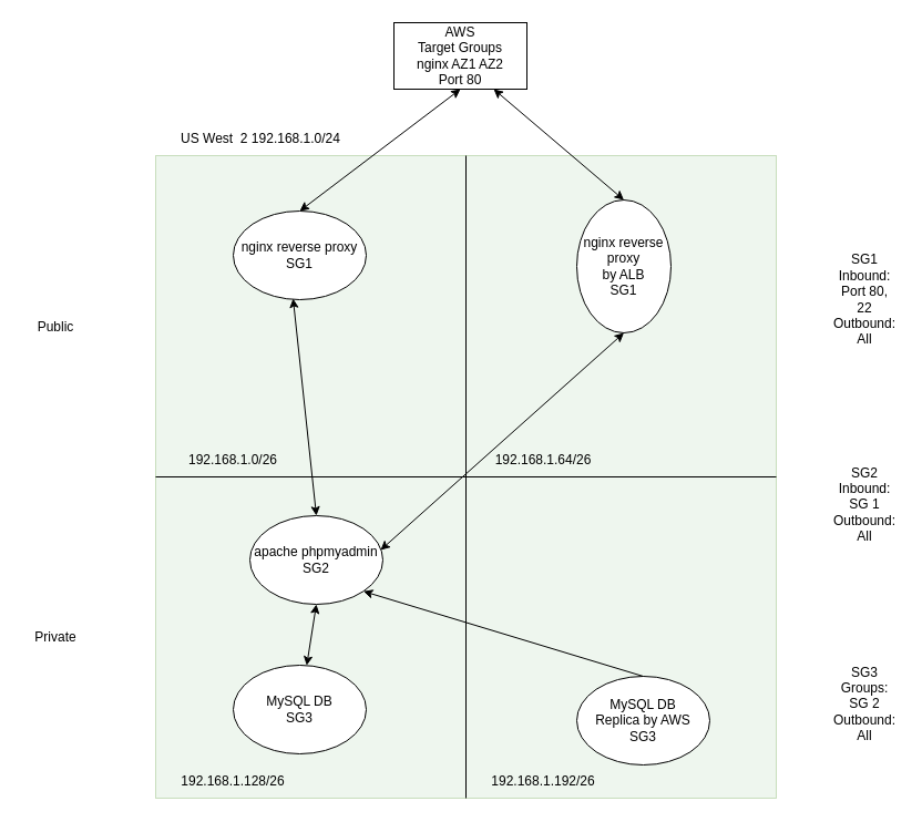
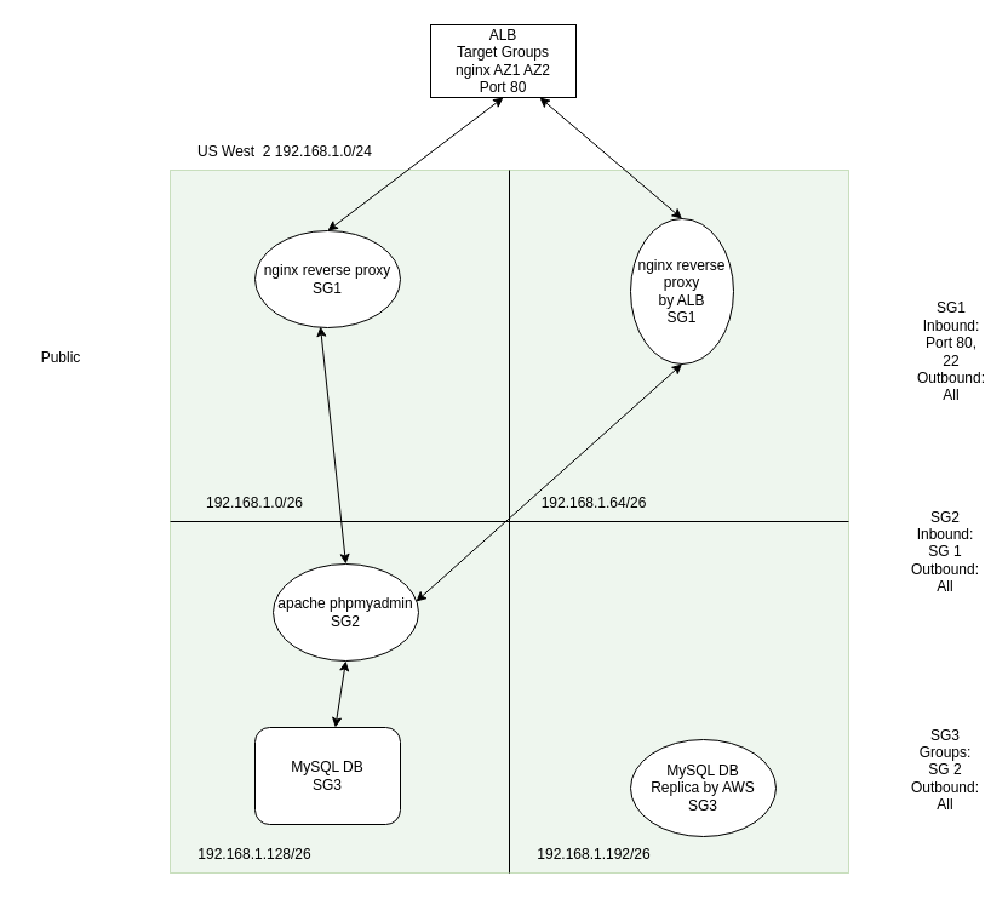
  <mxCell id="0" />
  <mxCell id="1" parent="0" />
  <mxCell id="2" value="" style="rounded=0;whiteSpace=wrap;html=1;fillColor=#d5e8d4;strokeColor=#82b366;opacity=40;" parent="1" vertex="1"><mxGeometry x="140" y="140" width="560" height="580" as="geometry" /></mxCell>
  <mxCell id="3" value="" style="endArrow=none;html=1;rounded=0;entryX=0.5;entryY=0;entryDx=0;entryDy=0;exitX=0.5;exitY=1;exitDx=0;exitDy=0;" parent="1" source="2" target="2" edge="1"><mxGeometry width="50" height="50" relative="1" as="geometry"><mxPoint x="390" y="430" as="sourcePoint" /><mxPoint x="440" y="380" as="targetPoint" /></mxGeometry></mxCell>
  <mxCell id="4" value="" style="endArrow=none;html=1;rounded=0;exitX=0;exitY=0.5;exitDx=0;exitDy=0;entryX=1;entryY=0.5;entryDx=0;entryDy=0;" parent="1" source="2" target="2" edge="1"><mxGeometry width="50" height="50" relative="1" as="geometry"><mxPoint x="390" y="430" as="sourcePoint" /><mxPoint x="440" y="380" as="targetPoint" /></mxGeometry></mxCell>
  <mxCell id="5" value="Public" style="text;html=1;strokeColor=none;fillColor=none;align=center;verticalAlign=middle;whiteSpace=wrap;rounded=0;opacity=50;" parent="1" vertex="1"><mxGeometry x="20" y="280" width="60" height="30" as="geometry" /></mxCell>
- <mxCell id="6" value="Private" style="text;html=1;strokeColor=none;fillColor=none;align=center;verticalAlign=middle;whiteSpace=wrap;rounded=0;opacity=50;" parent="1" vertex="1"><mxGeometry x="20" y="560" width="60" height="30" as="geometry" /></mxCell>
  <mxCell id="7" value="US West&amp;nbsp; 2 192.168.1.0/24" style="text;html=1;strokeColor=none;fillColor=none;align=center;verticalAlign=middle;whiteSpace=wrap;rounded=0;opacity=50;" parent="1" vertex="1"><mxGeometry x="140" y="110" width="190" height="30" as="geometry" /></mxCell>
  <mxCell id="8" value="192.168.1.0/26" style="text;html=1;strokeColor=none;fillColor=none;align=center;verticalAlign=middle;whiteSpace=wrap;rounded=0;opacity=50;" parent="1" vertex="1"><mxGeometry x="140" y="400" width="140" height="30" as="geometry" /></mxCell>
  <mxCell id="9" value="192.168.1.64/26" style="text;html=1;strokeColor=none;fillColor=none;align=center;verticalAlign=middle;whiteSpace=wrap;rounded=0;opacity=50;" parent="1" vertex="1"><mxGeometry x="420" y="400" width="140" height="30" as="geometry" /></mxCell>
  <mxCell id="10" value="192.168.1.128/26" style="text;html=1;strokeColor=none;fillColor=none;align=center;verticalAlign=middle;whiteSpace=wrap;rounded=0;opacity=50;" parent="1" vertex="1"><mxGeometry x="140" y="690" width="140" height="30" as="geometry" /></mxCell>
  <mxCell id="11" value="192.168.1.192/26" style="text;html=1;strokeColor=none;fillColor=none;align=center;verticalAlign=middle;whiteSpace=wrap;rounded=0;opacity=50;" parent="1" vertex="1"><mxGeometry x="420" y="690" width="140" height="30" as="geometry" /></mxCell>
- <mxCell id="12" value="MySQL DB&lt;br&gt;SG3" style="ellipse;whiteSpace=wrap;html=1;" vertex="1" parent="1"><mxGeometry x="210" y="600" width="120" height="80" as="geometry" /></mxCell>
+ <mxCell id="12" value="MySQL DB&lt;br&gt;SG3" style="whiteSpace=wrap;html=1;rounded=1;" vertex="1" parent="1"><mxGeometry x="210" y="600" width="120" height="80" as="geometry" /></mxCell>
  <mxCell id="13" value="MySQL DB&lt;br&gt;Replica by AWS&lt;br&gt;SG3" style="ellipse;whiteSpace=wrap;html=1;" vertex="1" parent="1"><mxGeometry x="520" y="610" width="120" height="80" as="geometry" /></mxCell>
  <mxCell id="14" value="apache phpmyadmin&lt;br&gt;SG2" style="ellipse;whiteSpace=wrap;html=1;" vertex="1" parent="1"><mxGeometry x="225" y="465" width="120" height="80" as="geometry" /></mxCell>
  <mxCell id="15" value="" style="endArrow=classic;startArrow=classic;html=1;rounded=0;exitX=0.5;exitY=1;exitDx=0;exitDy=0;" edge="1" parent="1" source="14" target="12"><mxGeometry width="50" height="50" relative="1" as="geometry"><mxPoint x="280" y="500" as="sourcePoint" /><mxPoint x="330" y="450" as="targetPoint" /></mxGeometry></mxCell>
- <mxCell id="16" value="" style="endArrow=classic;html=1;rounded=0;entryX=1;entryY=1;entryDx=0;entryDy=0;exitX=0.5;exitY=0;exitDx=0;exitDy=0;" edge="1" parent="1" source="13" target="14"><mxGeometry width="50" height="50" relative="1" as="geometry"><mxPoint x="390" y="310" as="sourcePoint" /><mxPoint x="440" y="260" as="targetPoint" /></mxGeometry></mxCell>
- <mxCell id="17" value="AWS&lt;br&gt;Target Groups&lt;br&gt;nginx AZ1 AZ2&lt;br&gt;Port 80" style="rounded=0;whiteSpace=wrap;html=1;" vertex="1" parent="1"><mxGeometry x="355" y="20" width="120" height="60" as="geometry" /></mxCell>
+ <mxCell id="17" value="ALB&lt;br&gt;Target Groups&lt;br&gt;nginx AZ1 AZ2&lt;br&gt;Port 80" style="rounded=0;whiteSpace=wrap;html=1;" vertex="1" parent="1"><mxGeometry x="355" y="20" width="120" height="60" as="geometry" /></mxCell>
  <mxCell id="18" value="" style="endArrow=classic;startArrow=classic;html=1;rounded=0;exitX=0.5;exitY=0;exitDx=0;exitDy=0;entryX=0.5;entryY=1;entryDx=0;entryDy=0;" edge="1" parent="1" source="22" target="17"><mxGeometry width="50" height="50" relative="1" as="geometry"><mxPoint x="390" y="290" as="sourcePoint" /><mxPoint x="440" y="240" as="targetPoint" /></mxGeometry></mxCell>
  <mxCell id="19" value="" style="endArrow=classic;startArrow=classic;html=1;rounded=0;entryX=0.75;entryY=1;entryDx=0;entryDy=0;exitX=0.5;exitY=0;exitDx=0;exitDy=0;" edge="1" parent="1" source="23" target="17"><mxGeometry width="50" height="50" relative="1" as="geometry"><mxPoint x="390" y="290" as="sourcePoint" /><mxPoint x="440" y="240" as="targetPoint" /></mxGeometry></mxCell>
- <mxCell id="20" value="SG1&lt;br&gt;Inbound: Port 80, 22&lt;br&gt;Outbound: All" style="text;html=1;strokeColor=none;fillColor=none;align=center;verticalAlign=middle;whiteSpace=wrap;rounded=0;" vertex="1" parent="1"><mxGeometry x="750" y="195" width="60" height="150" as="geometry" /></mxCell>
+ <mxCell id="20" value="SG1&lt;br&gt;Inbound: Port 80, 22&lt;br&gt;Outbound: All" style="text;html=1;strokeColor=none;fillColor=none;align=center;verticalAlign=middle;whiteSpace=wrap;rounded=0;" vertex="1" parent="1"><mxGeometry x="755" y="215" width="60" height="150" as="geometry" /></mxCell>
  <mxCell id="21" value="SG2&lt;br&gt;Inbound: SG 1&lt;br&gt;Outbound: All" style="text;html=1;strokeColor=none;fillColor=none;align=center;verticalAlign=middle;whiteSpace=wrap;rounded=0;" vertex="1" parent="1"><mxGeometry x="750" y="380" width="60" height="150" as="geometry" /></mxCell>
  <mxCell id="22" value="nginx reverse proxy&lt;br&gt;SG1" style="ellipse;whiteSpace=wrap;html=1;" vertex="1" parent="1"><mxGeometry x="210" y="190" width="120" height="80" as="geometry" /></mxCell>
  <mxCell id="23" value="nginx reverse proxy&lt;br&gt;by ALB&lt;br&gt;SG1" style="ellipse;whiteSpace=wrap;html=1;" vertex="1" parent="1"><mxGeometry x="520" y="180" width="85" height="120" as="geometry" /></mxCell>
  <mxCell id="24" value="" style="endArrow=classic;startArrow=classic;html=1;rounded=0;entryX=0.5;entryY=1;entryDx=0;entryDy=0;exitX=0.983;exitY=0.388;exitDx=0;exitDy=0;exitPerimeter=0;" edge="1" parent="1" source="14" target="23"><mxGeometry width="50" height="50" relative="1" as="geometry"><mxPoint x="390" y="520" as="sourcePoint" /><mxPoint x="440" y="470" as="targetPoint" /></mxGeometry></mxCell>
  <mxCell id="25" value="" style="endArrow=classic;startArrow=classic;html=1;rounded=0;entryX=0.45;entryY=0.988;entryDx=0;entryDy=0;entryPerimeter=0;exitX=0.5;exitY=0;exitDx=0;exitDy=0;" edge="1" parent="1" source="14" target="22"><mxGeometry width="50" height="50" relative="1" as="geometry"><mxPoint x="390" y="520" as="sourcePoint" /><mxPoint x="440" y="470" as="targetPoint" /></mxGeometry></mxCell>
  <mxCell id="26" value="SG3&lt;br&gt;Groups: SG 2&lt;br&gt;Outbound: All" style="text;html=1;strokeColor=none;fillColor=none;align=center;verticalAlign=middle;whiteSpace=wrap;rounded=0;" vertex="1" parent="1"><mxGeometry x="750" y="560" width="60" height="150" as="geometry" /></mxCell>
